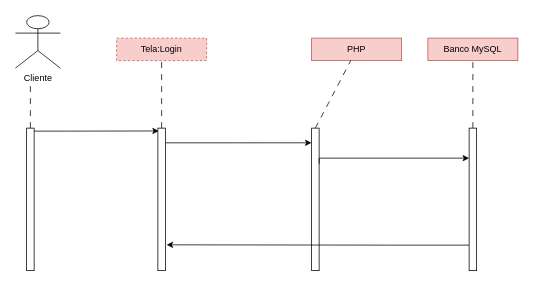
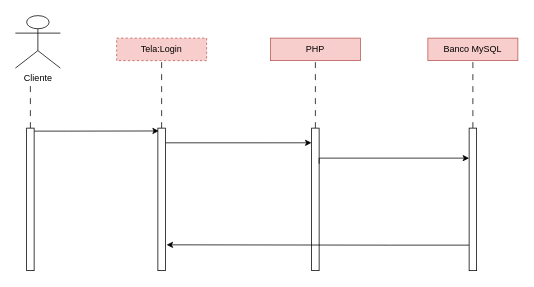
  <mxCell id="0" />
  <mxCell id="1" parent="0" />
  <mxCell id="2" value="Cliente" style="shape=umlActor;verticalLabelPosition=bottom;verticalAlign=top;html=1;outlineConnect=0;" vertex="1" parent="1"><mxGeometry x="20" y="20" width="60" height="70" as="geometry" /></mxCell>
  <mxCell id="3" value="Tela:Login" style="rounded=0;whiteSpace=wrap;html=1;fillColor=#f8cecc;strokeColor=#b85450;dashed=1;" vertex="1" parent="1"><mxGeometry x="155" y="50" width="120" height="30" as="geometry" /></mxCell>
  <mxCell id="4" style="edgeStyle=orthogonalEdgeStyle;rounded=0;orthogonalLoop=1;jettySize=auto;html=1;entryX=0.129;entryY=0.02;entryDx=0;entryDy=0;entryPerimeter=0;" edge="1" parent="1" source="5" target="8"><mxGeometry relative="1" as="geometry"><Array as="points"><mxPoint x="90" y="174" /><mxPoint x="90" y="174" /></Array></mxGeometry></mxCell>
  <mxCell id="5" value="" style="rounded=0;whiteSpace=wrap;html=1;" vertex="1" parent="1"><mxGeometry x="35" y="170" width="10" height="190" as="geometry" /></mxCell>
  <mxCell id="6" value="" style="endArrow=none;dashed=1;html=1;rounded=0;exitX=0.5;exitY=0;exitDx=0;exitDy=0;dashPattern=8 8;" edge="1" parent="1" source="5"><mxGeometry width="50" height="50" relative="1" as="geometry"><mxPoint x="-5" y="170" as="sourcePoint" /><mxPoint x="40" y="110" as="targetPoint" /></mxGeometry></mxCell>
  <mxCell id="7" style="edgeStyle=orthogonalEdgeStyle;rounded=0;orthogonalLoop=1;jettySize=auto;html=1;entryX=-0.02;entryY=0.103;entryDx=0;entryDy=0;entryPerimeter=0;" edge="1" parent="1" source="8" target="14"><mxGeometry relative="1" as="geometry"><Array as="points"><mxPoint x="318" y="190" /></Array></mxGeometry></mxCell>
  <mxCell id="8" value="" style="rounded=0;whiteSpace=wrap;html=1;" vertex="1" parent="1"><mxGeometry x="210" y="170" width="10" height="190" as="geometry" /></mxCell>
  <mxCell id="9" value="" style="endArrow=none;dashed=1;html=1;rounded=0;exitX=0.5;exitY=0;exitDx=0;exitDy=0;dashPattern=8 8;" edge="1" parent="1" source="8" target="3"><mxGeometry width="50" height="50" relative="1" as="geometry"><mxPoint x="214.71" y="140" as="sourcePoint" /><mxPoint x="214.71" y="80" as="targetPoint" /></mxGeometry></mxCell>
  <mxCell id="10" value="Banco MySQL" style="rounded=0;whiteSpace=wrap;html=1;fillColor=#f8cecc;strokeColor=#b85450;" vertex="1" parent="1"><mxGeometry x="570" y="50" width="120" height="30" as="geometry" /></mxCell>
  <mxCell id="11" value="" style="endArrow=none;dashed=1;html=1;rounded=0;exitX=0.5;exitY=0;exitDx=0;exitDy=0;dashPattern=8 8;" edge="1" parent="1" target="10"><mxGeometry width="50" height="50" relative="1" as="geometry"><mxPoint x="630" y="170" as="sourcePoint" /><mxPoint x="629.71" y="80" as="targetPoint" /></mxGeometry></mxCell>
- <mxCell id="12" value="PHP" style="rounded=0;whiteSpace=wrap;html=1;fillColor=#f8cecc;strokeColor=#b85450;" vertex="1" parent="1"><mxGeometry x="415" y="50" width="120" height="30" as="geometry" /></mxCell>
+ <mxCell id="12" value="PHP" style="rounded=0;whiteSpace=wrap;html=1;fillColor=#f8cecc;strokeColor=#b85450;" vertex="1" parent="1"><mxGeometry x="360" y="50" width="120" height="30" as="geometry" /></mxCell>
  <mxCell id="13" value="" style="endArrow=none;dashed=1;html=1;rounded=0;exitX=0.5;exitY=0;exitDx=0;exitDy=0;dashPattern=8 8;" edge="1" parent="1" target="12"><mxGeometry width="50" height="50" relative="1" as="geometry"><mxPoint x="420" y="170" as="sourcePoint" /><mxPoint x="419.71" y="80" as="targetPoint" /></mxGeometry></mxCell>
  <mxCell id="14" value="" style="rounded=0;whiteSpace=wrap;html=1;" vertex="1" parent="1"><mxGeometry x="415" y="170" width="10" height="190" as="geometry" /></mxCell>
  <mxCell id="15" style="edgeStyle=orthogonalEdgeStyle;rounded=0;orthogonalLoop=1;jettySize=auto;html=1;entryX=0.129;entryY=0.02;entryDx=0;entryDy=0;entryPerimeter=0;exitX=1;exitY=0.25;exitDx=0;exitDy=0;" edge="1" parent="1" source="14"><mxGeometry relative="1" as="geometry"><mxPoint x="458.71" y="210.2" as="sourcePoint" /><Array as="points"><mxPoint x="425" y="210" /></Array><mxPoint x="625" y="210" as="targetPoint" /></mxGeometry></mxCell>
  <mxCell id="16" style="edgeStyle=orthogonalEdgeStyle;rounded=0;orthogonalLoop=1;jettySize=auto;html=1;entryX=1.167;entryY=0.819;entryDx=0;entryDy=0;entryPerimeter=0;" edge="1" parent="1" source="17" target="8"><mxGeometry relative="1" as="geometry"><Array as="points"><mxPoint x="520" y="326" /><mxPoint x="520" y="326" /></Array></mxGeometry></mxCell>
  <mxCell id="17" value="" style="rounded=0;whiteSpace=wrap;html=1;" vertex="1" parent="1"><mxGeometry x="625" y="170" width="10" height="190" as="geometry" /></mxCell>
